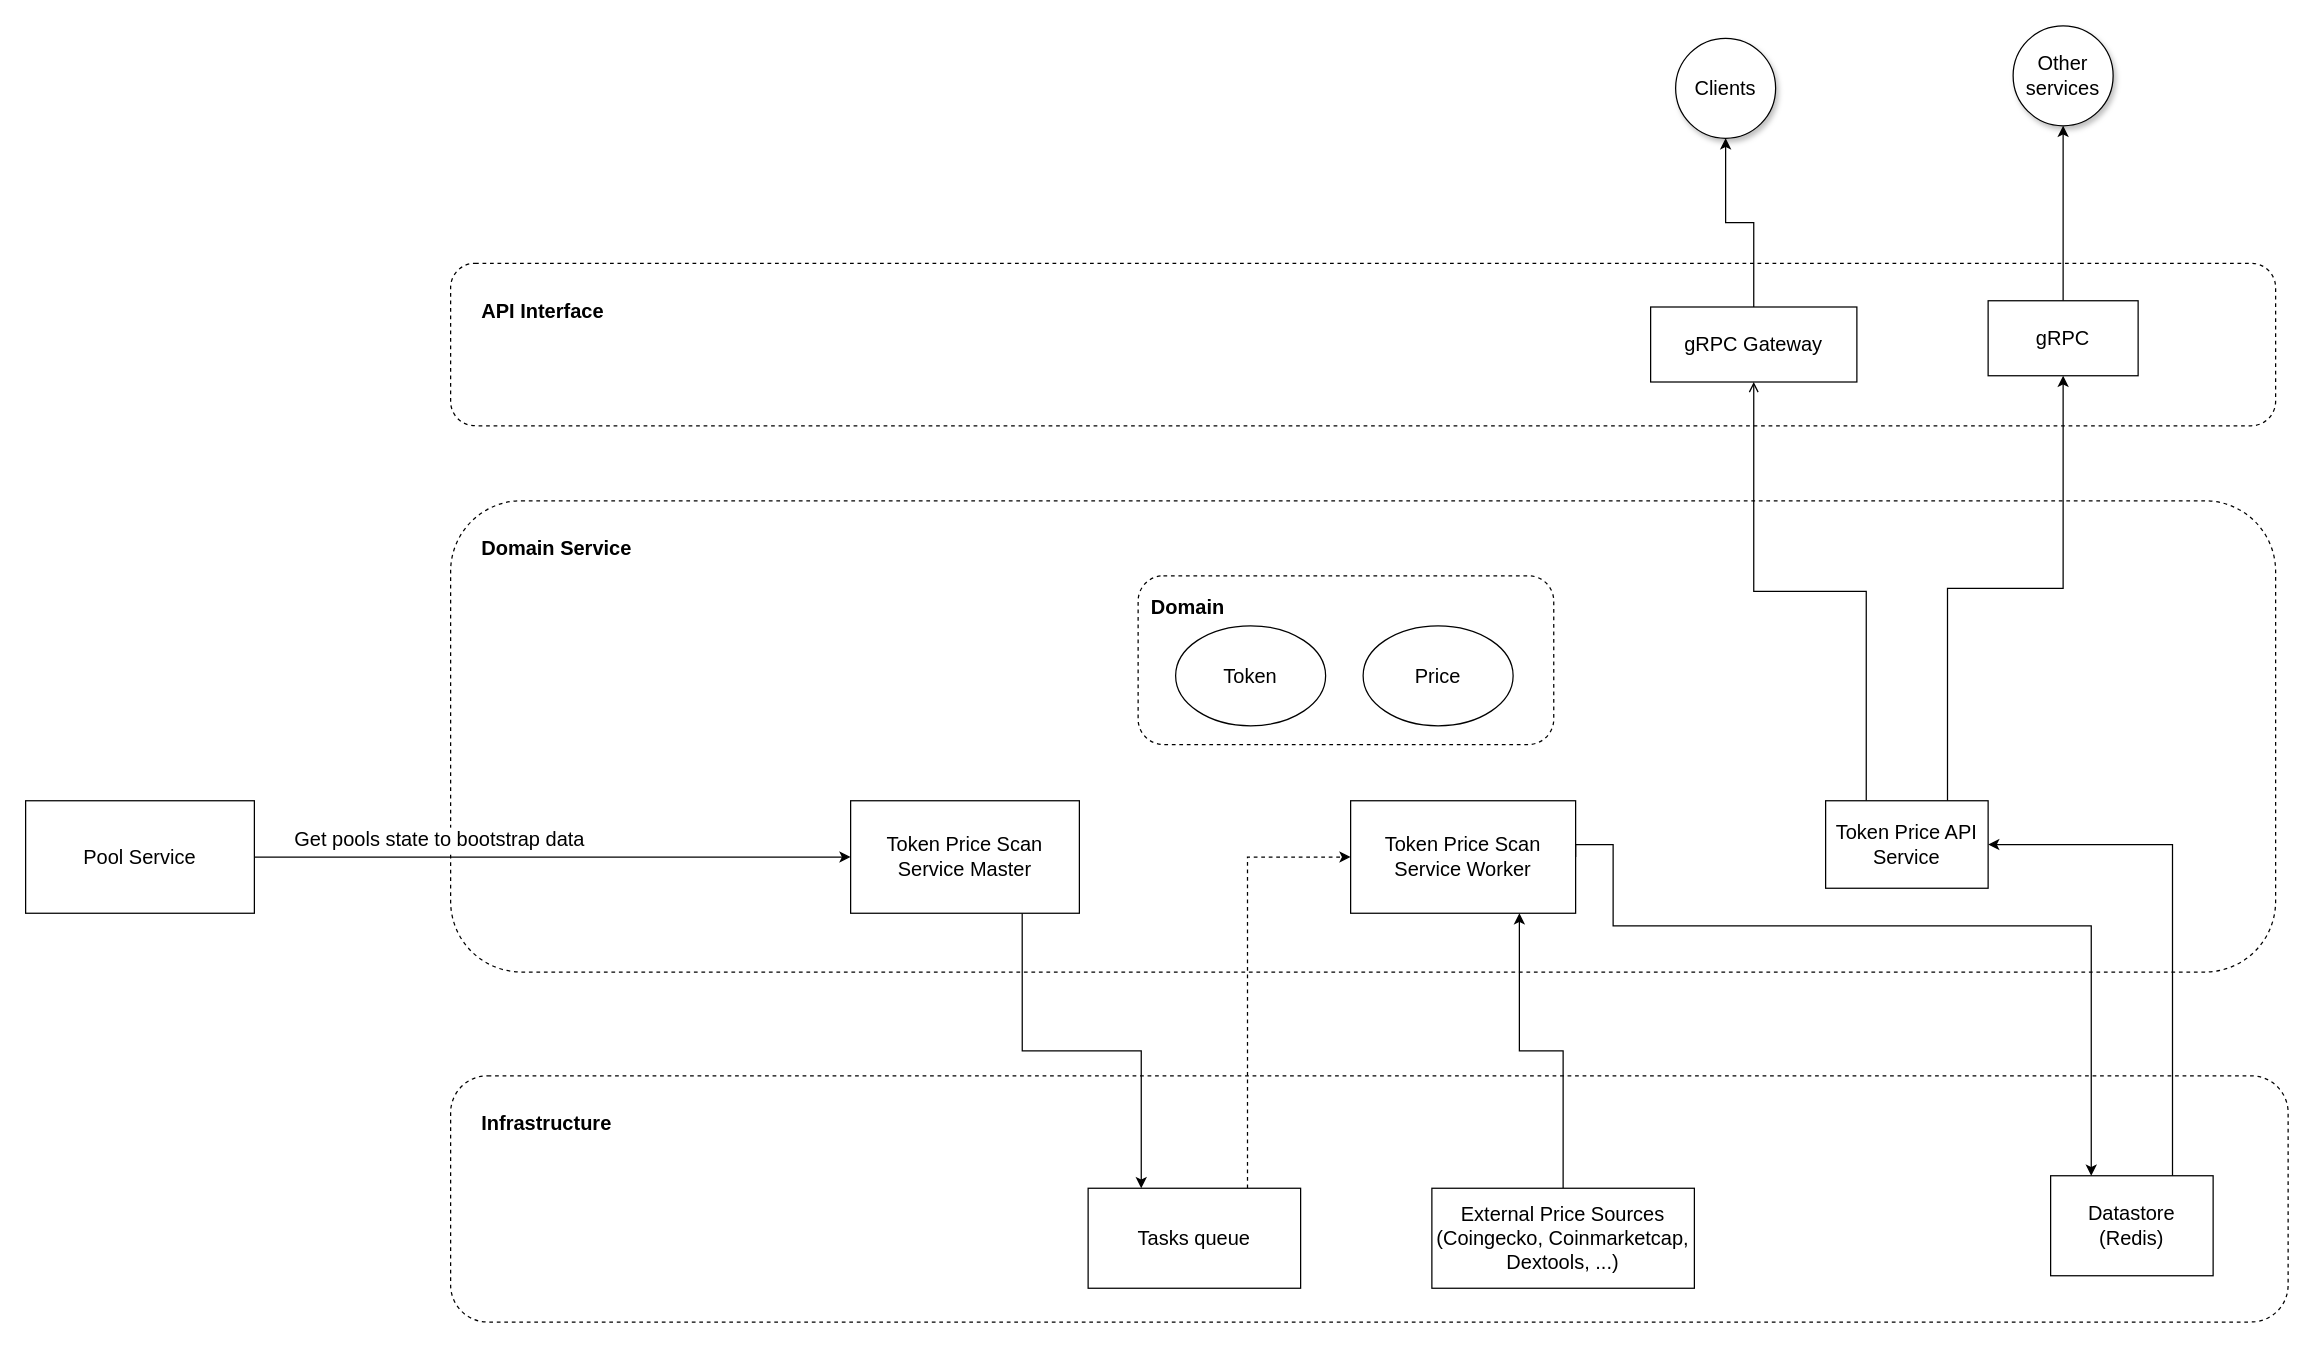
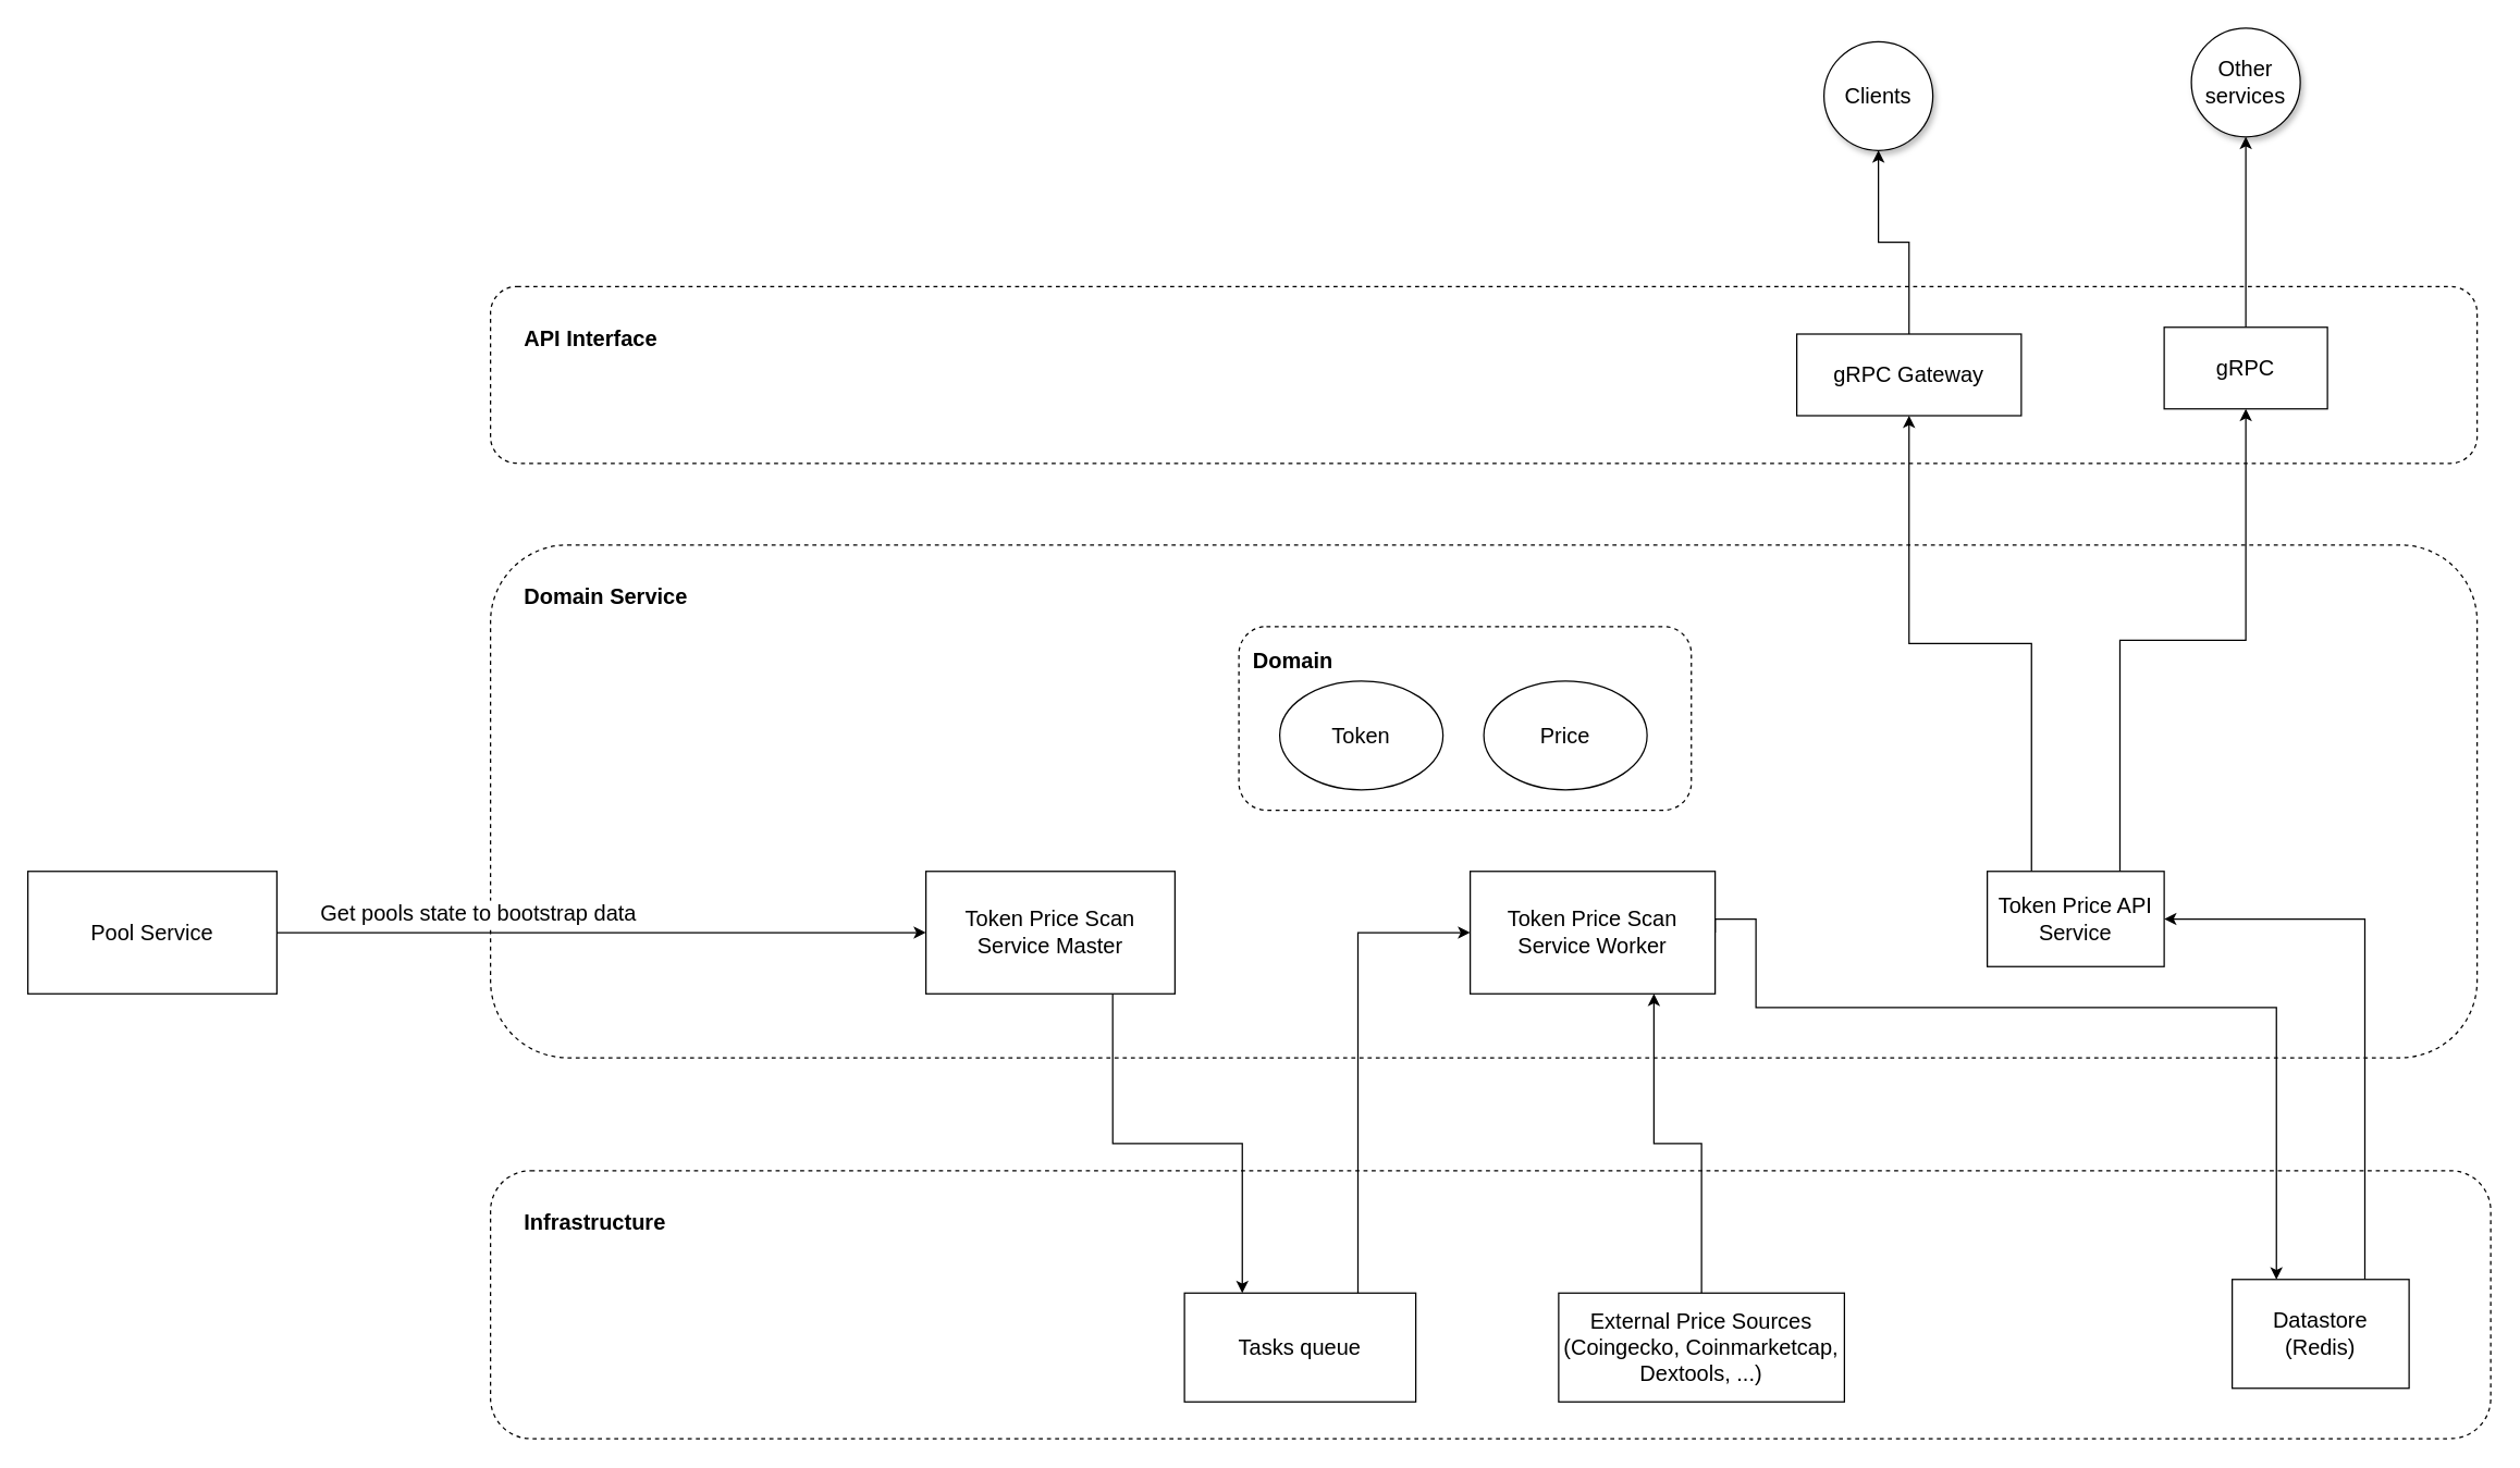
  <mxCell id="0" />
  <mxCell id="1" parent="0" />
  <mxCell id="2" value="&lt;b style=&quot;font-size: 16px;&quot;&gt;API Interface&lt;/b&gt;" style="rounded=1;whiteSpace=wrap;html=1;dashed=1;fontSize=16;fillColor=default;align=left;verticalAlign=top;spacingTop=22;spacingLeft=23;fillOpacity=50;" parent="1" vertex="1"><mxGeometry x="360" y="210" width="1460" height="130" as="geometry" /></mxCell>
  <mxCell id="3" value="&lt;b style=&quot;font-size: 16px;&quot;&gt;Infrastructure&lt;/b&gt;" style="rounded=1;whiteSpace=wrap;html=1;dashed=1;fontSize=16;fillColor=default;align=left;verticalAlign=top;spacingTop=22;spacingLeft=23;fillOpacity=50;" parent="1" vertex="1"><mxGeometry x="360" y="860" width="1470" height="197" as="geometry" /></mxCell>
  <mxCell id="4" value="&lt;b style=&quot;font-size: 16px;&quot;&gt;Domain Service&lt;/b&gt;" style="rounded=1;whiteSpace=wrap;html=1;dashed=1;fontSize=16;fillColor=default;align=left;verticalAlign=top;spacingTop=22;spacingLeft=23;fillOpacity=50;" parent="1" vertex="1"><mxGeometry x="360" y="400" width="1460" height="377" as="geometry" /></mxCell>
- <mxCell id="5" style="edgeStyle=orthogonalEdgeStyle;rounded=0;orthogonalLoop=1;jettySize=auto;html=1;exitX=0.25;exitY=0;exitDx=0;exitDy=0;entryX=0.5;entryY=1;entryDx=0;entryDy=0;fontSize=16;endArrow=open;" parent="1" source="7" target="15" edge="1"><mxGeometry relative="1" as="geometry" /></mxCell>
+ <mxCell id="5" style="edgeStyle=orthogonalEdgeStyle;rounded=0;orthogonalLoop=1;jettySize=auto;html=1;exitX=0.25;exitY=0;exitDx=0;exitDy=0;entryX=0.5;entryY=1;entryDx=0;entryDy=0;fontSize=16;" parent="1" source="7" target="15" edge="1"><mxGeometry relative="1" as="geometry" /></mxCell>
  <mxCell id="6" style="edgeStyle=orthogonalEdgeStyle;rounded=0;orthogonalLoop=1;jettySize=auto;html=1;exitX=0.75;exitY=0;exitDx=0;exitDy=0;entryX=0.5;entryY=1;entryDx=0;entryDy=0;fontSize=16;" parent="1" source="7" target="19" edge="1"><mxGeometry relative="1" as="geometry" /></mxCell>
  <mxCell id="7" value="Token Price API Service" style="rounded=0;whiteSpace=wrap;html=1;fontSize=16;" parent="1" vertex="1"><mxGeometry x="1460" y="640" width="130" height="70" as="geometry" /></mxCell>
  <mxCell id="8" style="edgeStyle=orthogonalEdgeStyle;rounded=0;orthogonalLoop=1;jettySize=auto;html=1;exitX=0.75;exitY=1;exitDx=0;exitDy=0;entryX=0.25;entryY=0;entryDx=0;entryDy=0;fontSize=16;" edge="1" parent="1" source="9" target="11"><mxGeometry relative="1" as="geometry" /></mxCell>
  <mxCell id="9" value="Token Price Scan Service Master" style="rounded=0;whiteSpace=wrap;html=1;fontSize=16;" parent="1" vertex="1"><mxGeometry x="680" y="640" width="183" height="90" as="geometry" /></mxCell>
- <mxCell id="10" style="edgeStyle=orthogonalEdgeStyle;rounded=0;orthogonalLoop=1;jettySize=auto;html=1;exitX=0.75;exitY=0;exitDx=0;exitDy=0;entryX=0;entryY=0.5;entryDx=0;entryDy=0;fontSize=16;dashed=1;" edge="1" parent="1" source="11" target="17"><mxGeometry relative="1" as="geometry" /></mxCell>
+ <mxCell id="10" style="edgeStyle=orthogonalEdgeStyle;rounded=0;orthogonalLoop=1;jettySize=auto;html=1;exitX=0.75;exitY=0;exitDx=0;exitDy=0;entryX=0;entryY=0.5;entryDx=0;entryDy=0;fontSize=16;" edge="1" parent="1" source="11" target="17"><mxGeometry relative="1" as="geometry" /></mxCell>
  <mxCell id="11" value="Tasks queue" style="rounded=0;whiteSpace=wrap;html=1;fontSize=16;" parent="1" vertex="1"><mxGeometry x="870" y="950" width="170" height="80" as="geometry" /></mxCell>
  <mxCell id="12" style="edgeStyle=orthogonalEdgeStyle;rounded=0;orthogonalLoop=1;jettySize=auto;html=1;exitX=0.75;exitY=0;exitDx=0;exitDy=0;entryX=1;entryY=0.5;entryDx=0;entryDy=0;fontSize=16;" parent="1" source="13" target="7" edge="1"><mxGeometry relative="1" as="geometry" /></mxCell>
  <mxCell id="13" value="Datastore&lt;br style=&quot;font-size: 16px;&quot;&gt;(Redis)" style="rounded=0;whiteSpace=wrap;html=1;fontSize=16;" parent="1" vertex="1"><mxGeometry x="1640" y="940" width="130" height="80" as="geometry" /></mxCell>
  <mxCell id="14" style="edgeStyle=orthogonalEdgeStyle;rounded=0;orthogonalLoop=1;jettySize=auto;html=1;exitX=0.5;exitY=0;exitDx=0;exitDy=0;entryX=0.5;entryY=1;entryDx=0;entryDy=0;fontSize=16;" parent="1" source="15" target="23" edge="1"><mxGeometry relative="1" as="geometry" /></mxCell>
  <mxCell id="15" value="gRPC Gateway" style="rounded=0;whiteSpace=wrap;html=1;fontSize=16;" parent="1" vertex="1"><mxGeometry x="1320" y="245" width="165" height="60" as="geometry" /></mxCell>
  <mxCell id="16" style="edgeStyle=orthogonalEdgeStyle;rounded=0;orthogonalLoop=1;jettySize=auto;html=1;exitX=1;exitY=0.5;exitDx=0;exitDy=0;fontSize=16;entryX=0.25;entryY=0;entryDx=0;entryDy=0;" parent="1" source="17" edge="1" target="13"><mxGeometry relative="1" as="geometry"><mxPoint x="1700" y="940" as="targetPoint" /><Array as="points"><mxPoint x="1260" y="675" /><mxPoint x="1290" y="675" /><mxPoint x="1290" y="740" /><mxPoint x="1673" y="740" /></Array></mxGeometry></mxCell>
  <mxCell id="17" value="Token Price Scan Service Worker" style="rounded=0;whiteSpace=wrap;html=1;fontSize=16;" parent="1" vertex="1"><mxGeometry x="1080" y="640" width="180" height="90" as="geometry" /></mxCell>
  <mxCell id="18" style="edgeStyle=orthogonalEdgeStyle;rounded=0;orthogonalLoop=1;jettySize=auto;html=1;exitX=0.5;exitY=0;exitDx=0;exitDy=0;fontSize=16;" parent="1" source="19" target="24" edge="1"><mxGeometry relative="1" as="geometry" /></mxCell>
  <mxCell id="19" value="gRPC" style="rounded=0;whiteSpace=wrap;html=1;fontSize=16;" parent="1" vertex="1"><mxGeometry x="1590" y="240" width="120" height="60" as="geometry" /></mxCell>
  <mxCell id="20" value="" style="rounded=1;whiteSpace=wrap;html=1;fontSize=16;dashed=1;fillOpacity=50;" parent="1" vertex="1"><mxGeometry x="910" y="460" width="332.5" height="135" as="geometry" /></mxCell>
  <mxCell id="21" value="Token" style="ellipse;whiteSpace=wrap;html=1;fontSize=16;" parent="1" vertex="1"><mxGeometry x="940" y="500" width="120" height="80" as="geometry" /></mxCell>
  <mxCell id="22" value="&lt;b style=&quot;font-size: 16px;&quot;&gt;Domain&lt;/b&gt;" style="text;html=1;strokeColor=none;fillColor=none;align=center;verticalAlign=middle;whiteSpace=wrap;rounded=0;dashed=1;fontSize=16;" parent="1" vertex="1"><mxGeometry x="920" y="470" width="60" height="30" as="geometry" /></mxCell>
  <mxCell id="23" value="Clients" style="ellipse;whiteSpace=wrap;html=1;aspect=fixed;shadow=1;fontSize=16;fillColor=default;" parent="1" vertex="1"><mxGeometry x="1340" y="30" width="80" height="80" as="geometry" /></mxCell>
  <mxCell id="24" value="Other services" style="ellipse;whiteSpace=wrap;html=1;aspect=fixed;shadow=1;fontSize=16;fillColor=default;" parent="1" vertex="1"><mxGeometry x="1610" y="20" width="80" height="80" as="geometry" /></mxCell>
  <mxCell id="25" value="Price" style="ellipse;whiteSpace=wrap;html=1;fontSize=16;" parent="1" vertex="1"><mxGeometry x="1090" y="500" width="120" height="80" as="geometry" /></mxCell>
  <mxCell id="26" style="edgeStyle=orthogonalEdgeStyle;rounded=0;orthogonalLoop=1;jettySize=auto;html=1;entryX=0.75;entryY=1;entryDx=0;entryDy=0;fontSize=16;" parent="1" source="27" target="17" edge="1"><mxGeometry relative="1" as="geometry" /></mxCell>
  <mxCell id="27" value="External Price Sources (Coingecko, Coinmarketcap, Dextools, ...)" style="rounded=0;whiteSpace=wrap;html=1;fontSize=16;" parent="1" vertex="1"><mxGeometry x="1145" y="950" width="210" height="80" as="geometry" /></mxCell>
  <mxCell id="28" style="edgeStyle=orthogonalEdgeStyle;rounded=0;orthogonalLoop=1;jettySize=auto;html=1;entryX=0;entryY=0.5;entryDx=0;entryDy=0;fontSize=16;" edge="1" parent="1" source="30" target="9"><mxGeometry relative="1" as="geometry" /></mxCell>
  <mxCell id="29" value="Get pools state to bootstrap data" style="edgeLabel;html=1;align=center;verticalAlign=middle;resizable=0;points=[];fontSize=16;" vertex="1" connectable="0" parent="28"><mxGeometry x="-0.643" y="1" relative="1" as="geometry"><mxPoint x="62" y="-14" as="offset" /></mxGeometry></mxCell>
  <mxCell id="30" value="Pool Service" style="rounded=0;whiteSpace=wrap;html=1;fontSize=16;" vertex="1" parent="1"><mxGeometry x="20" y="640" width="183" height="90" as="geometry" /></mxCell>
